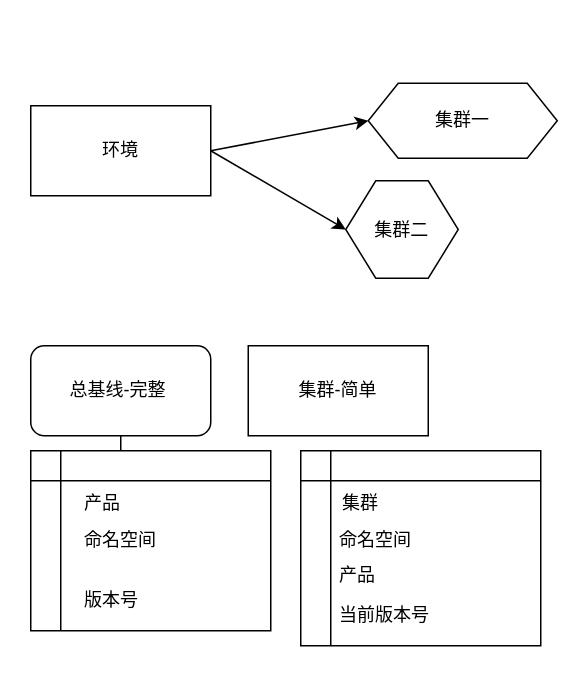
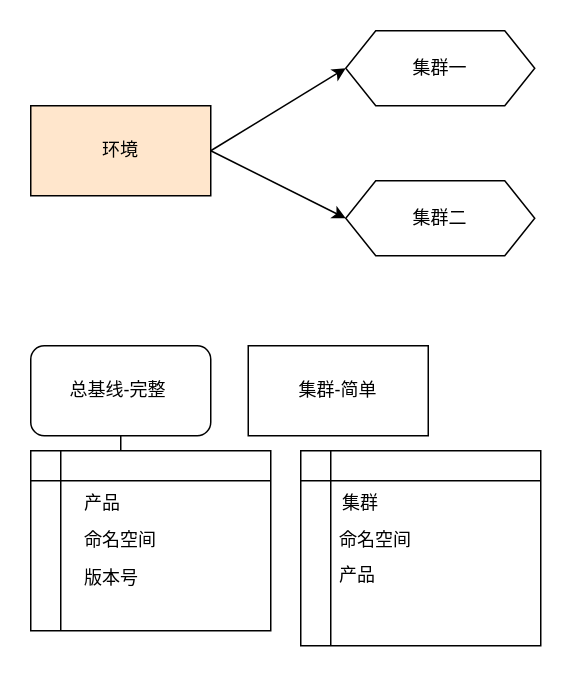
  <mxCell id="0" />
  <mxCell id="1" parent="0" />
- <mxCell id="2" value="环境" style="rounded=0;whiteSpace=wrap;html=1;" vertex="1" parent="1"><mxGeometry x="20" y="70" width="120" height="60" as="geometry" /></mxCell>
- <mxCell id="3" value="集群一" style="shape=hexagon;perimeter=hexagonPerimeter2;whiteSpace=wrap;html=1;fixedSize=1;" vertex="1" parent="1"><mxGeometry x="245" y="55" width="126" height="50" as="geometry" /></mxCell>
- <mxCell id="4" value="集群二" style="shape=hexagon;perimeter=hexagonPerimeter2;whiteSpace=wrap;html=1;fixedSize=1;" vertex="1" parent="1"><mxGeometry x="230" y="120" width="75" height="65" as="geometry" /></mxCell>
+ <mxCell id="2" value="环境" style="rounded=0;whiteSpace=wrap;html=1;fillColor=#ffe6cc;" vertex="1" parent="1"><mxGeometry x="20" y="70" width="120" height="60" as="geometry" /></mxCell>
+ <mxCell id="3" value="集群一" style="shape=hexagon;perimeter=hexagonPerimeter2;whiteSpace=wrap;html=1;fixedSize=1;" vertex="1" parent="1"><mxGeometry x="230" y="20" width="126" height="50" as="geometry" /></mxCell>
+ <mxCell id="4" value="集群二" style="shape=hexagon;perimeter=hexagonPerimeter2;whiteSpace=wrap;html=1;fixedSize=1;" vertex="1" parent="1"><mxGeometry x="230" y="120" width="126" height="50" as="geometry" /></mxCell>
  <mxCell id="5" value="" style="endArrow=classic;html=1;rounded=0;entryX=0;entryY=0.5;entryDx=0;entryDy=0;" edge="1" parent="1" target="3"><mxGeometry width="50" height="50" relative="1" as="geometry"><mxPoint x="140" y="100" as="sourcePoint" /><mxPoint x="190" y="50" as="targetPoint" /></mxGeometry></mxCell>
  <mxCell id="6" value="" style="endArrow=classic;html=1;rounded=0;entryX=0;entryY=0.5;entryDx=0;entryDy=0;" edge="1" parent="1" target="4"><mxGeometry width="50" height="50" relative="1" as="geometry"><mxPoint x="140" y="100" as="sourcePoint" /><mxPoint x="190" y="50" as="targetPoint" /></mxGeometry></mxCell>
  <mxCell id="7" value="" style="edgeStyle=orthogonalEdgeStyle;rounded=0;orthogonalLoop=1;jettySize=auto;html=1;endArrow=diamond;" edge="1" parent="1" source="8" target="12"><mxGeometry relative="1" as="geometry" /></mxCell>
  <mxCell id="8" value="总基线-完整&amp;nbsp;" style="whiteSpace=wrap;html=1;rounded=1;" vertex="1" parent="1"><mxGeometry x="20" y="230" width="120" height="60" as="geometry" /></mxCell>
  <mxCell id="9" value="" style="shape=internalStorage;whiteSpace=wrap;html=1;backgroundOutline=1;" vertex="1" parent="1"><mxGeometry x="20" y="300" width="160" height="120" as="geometry" /></mxCell>
  <mxCell id="10" value="产品" style="text;strokeColor=none;fillColor=none;align=left;verticalAlign=middle;spacingLeft=4;spacingRight=4;overflow=hidden;points=[[0,0.5],[1,0.5]];portConstraint=eastwest;rotatable=0;whiteSpace=wrap;html=1;" vertex="1" parent="1"><mxGeometry x="50" y="320" width="80" height="30" as="geometry" /></mxCell>
  <mxCell id="11" value="命名空间" style="text;strokeColor=none;fillColor=none;align=left;verticalAlign=middle;spacingLeft=4;spacingRight=4;overflow=hidden;points=[[0,0.5],[1,0.5]];portConstraint=eastwest;rotatable=0;whiteSpace=wrap;html=1;" vertex="1" parent="1"><mxGeometry x="50" y="347.5" width="80" height="25" as="geometry" /></mxCell>
- <mxCell id="12" value="版本号" style="text;strokeColor=none;fillColor=none;align=left;verticalAlign=middle;spacingLeft=4;spacingRight=4;overflow=hidden;points=[[0,0.5],[1,0.5]];portConstraint=eastwest;rotatable=0;whiteSpace=wrap;html=1;" vertex="1" parent="1"><mxGeometry x="50" y="387.5" width="80" height="25" as="geometry" /></mxCell>
+ <mxCell id="12" value="版本号" style="text;strokeColor=none;fillColor=none;align=left;verticalAlign=middle;spacingLeft=4;spacingRight=4;overflow=hidden;points=[[0,0.5],[1,0.5]];portConstraint=eastwest;rotatable=0;whiteSpace=wrap;html=1;" vertex="1" parent="1"><mxGeometry x="50" y="372.5" width="80" height="25" as="geometry" /></mxCell>
  <mxCell id="13" value="" style="shape=internalStorage;whiteSpace=wrap;html=1;backgroundOutline=1;" vertex="1" parent="1"><mxGeometry x="200" y="300" width="160" height="130" as="geometry" /></mxCell>
  <mxCell id="14" value="集群-简单" style="rounded=0;whiteSpace=wrap;html=1;" vertex="1" parent="1"><mxGeometry x="165" y="230" width="120" height="60" as="geometry" /></mxCell>
  <mxCell id="15" value="集群" style="text;html=1;align=center;verticalAlign=middle;whiteSpace=wrap;rounded=0;" vertex="1" parent="1"><mxGeometry x="210" y="320" width="60" height="30" as="geometry" /></mxCell>
  <mxCell id="16" value="命名空间" style="text;strokeColor=none;fillColor=none;align=left;verticalAlign=middle;spacingLeft=4;spacingRight=4;overflow=hidden;points=[[0,0.5],[1,0.5]];portConstraint=eastwest;rotatable=0;whiteSpace=wrap;html=1;" vertex="1" parent="1"><mxGeometry x="220" y="347.5" width="80" height="25" as="geometry" /></mxCell>
  <mxCell id="17" value="产品" style="text;strokeColor=none;fillColor=none;align=left;verticalAlign=middle;spacingLeft=4;spacingRight=4;overflow=hidden;points=[[0,0.5],[1,0.5]];portConstraint=eastwest;rotatable=0;whiteSpace=wrap;html=1;" vertex="1" parent="1"><mxGeometry x="220" y="367.5" width="80" height="30" as="geometry" /></mxCell>
- <mxCell id="18" value="当前版本号" style="text;strokeColor=none;fillColor=none;align=left;verticalAlign=middle;spacingLeft=4;spacingRight=4;overflow=hidden;points=[[0,0.5],[1,0.5]];portConstraint=eastwest;rotatable=0;whiteSpace=wrap;html=1;" vertex="1" parent="1"><mxGeometry x="220" y="397.5" width="80" height="25" as="geometry" /></mxCell>
